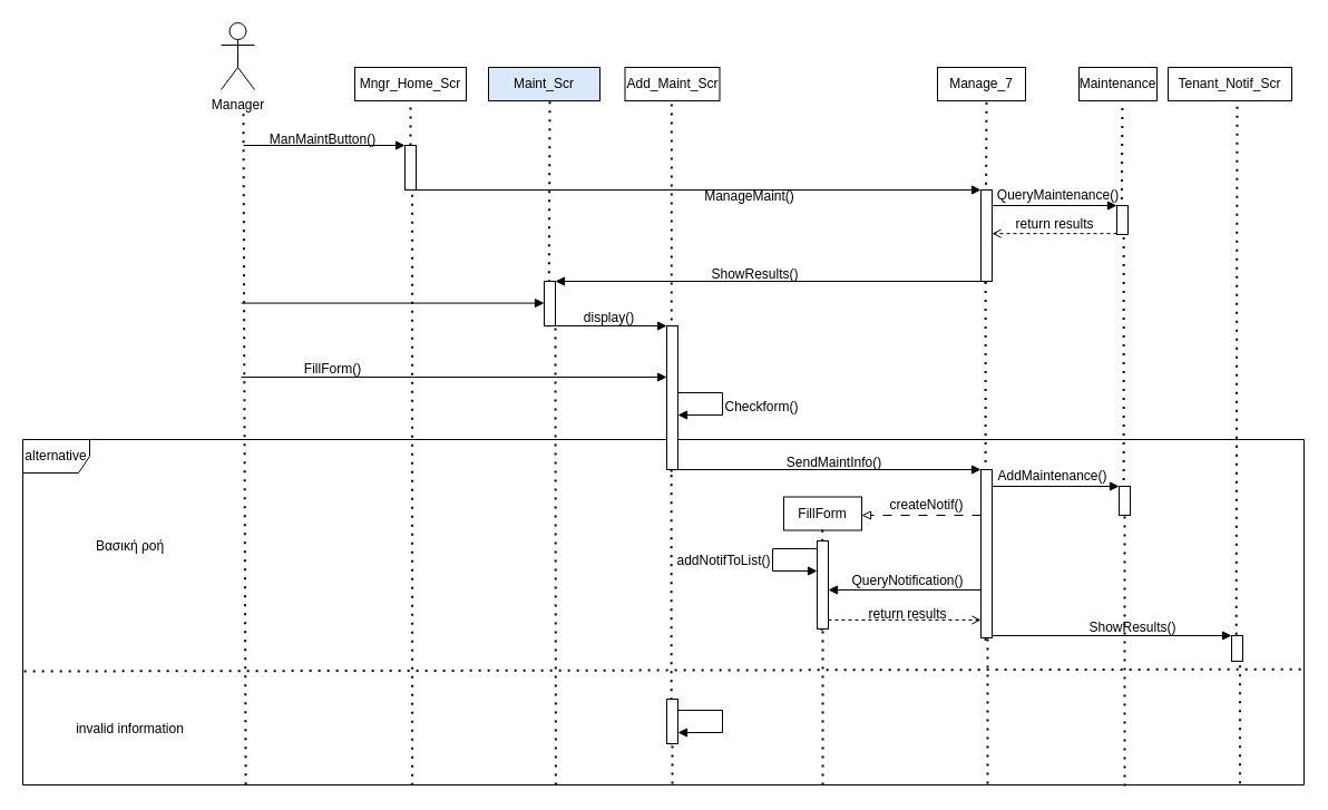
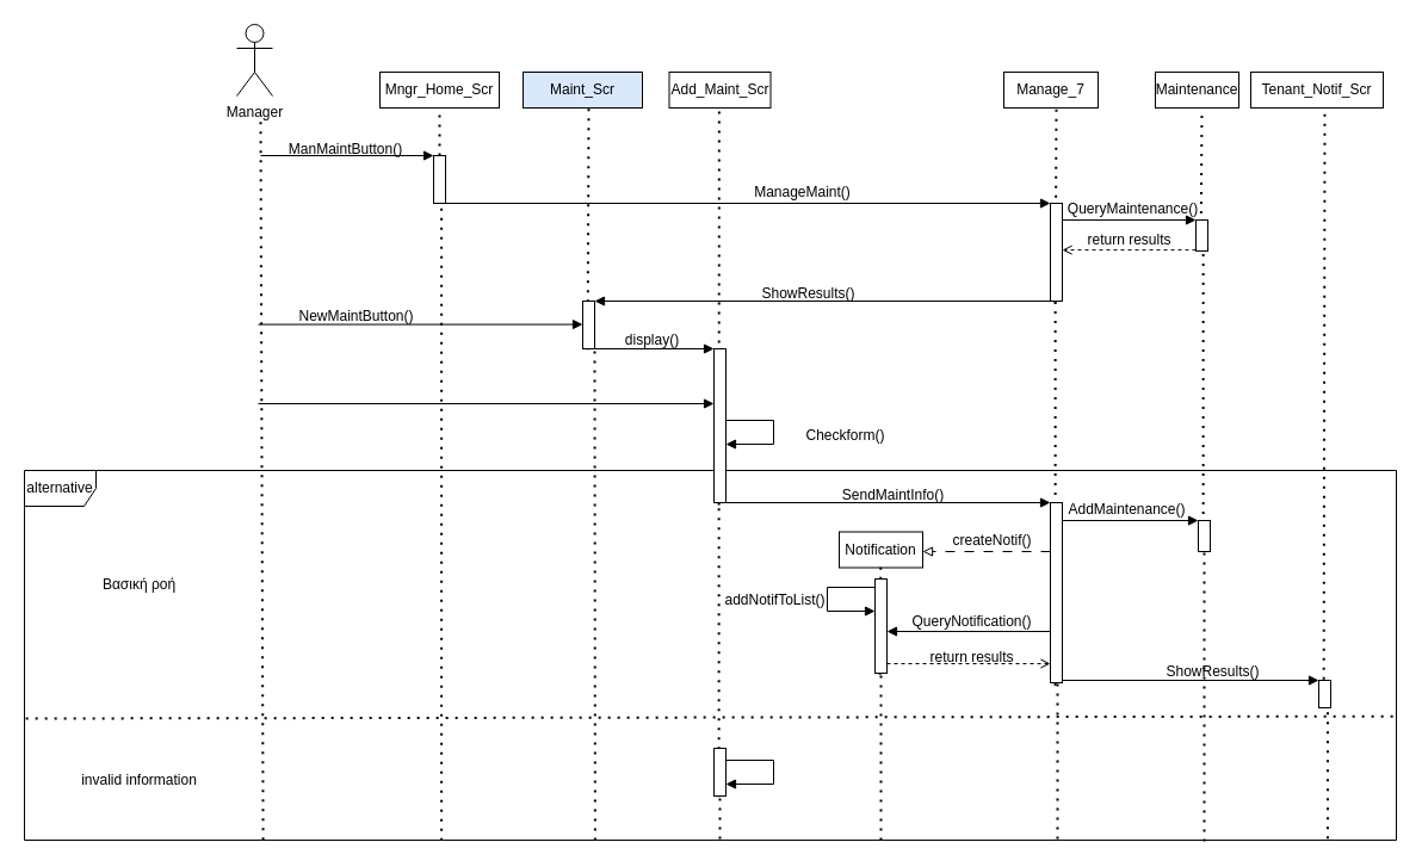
  <mxCell id="0" />
  <mxCell id="1" parent="0" />
  <mxCell id="2" value="Manager" style="shape=umlActor;verticalLabelPosition=bottom;verticalAlign=top;html=1;outlineConnect=0;" vertex="1" parent="1"><mxGeometry x="198" y="20" width="30" height="60" as="geometry" /></mxCell>
  <mxCell id="3" value="Mngr_Home_Scr" style="html=1;whiteSpace=wrap;" vertex="1" parent="1"><mxGeometry x="318" y="60" width="100" height="30" as="geometry" /></mxCell>
  <mxCell id="4" value="Maint_Scr" style="html=1;whiteSpace=wrap;fillColor=#dae8fc;" vertex="1" parent="1"><mxGeometry x="438" y="60" width="100" height="30" as="geometry" /></mxCell>
  <mxCell id="5" value="Add_Maint_Scr" style="html=1;whiteSpace=wrap;" vertex="1" parent="1"><mxGeometry x="560.5" y="60" width="85" height="30" as="geometry" /></mxCell>
  <mxCell id="6" value="Manage_7" style="html=1;whiteSpace=wrap;" vertex="1" parent="1"><mxGeometry x="841" y="60" width="79" height="30" as="geometry" /></mxCell>
  <mxCell id="7" value="Maintenance" style="html=1;whiteSpace=wrap;" vertex="1" parent="1"><mxGeometry x="968" y="60" width="70" height="30" as="geometry" /></mxCell>
  <mxCell id="8" value="Tenant_Notif_Scr" style="html=1;whiteSpace=wrap;" vertex="1" parent="1"><mxGeometry x="1048" y="60" width="111" height="30" as="geometry" /></mxCell>
  <mxCell id="9" value="" style="endArrow=none;dashed=1;html=1;dashPattern=1 3;strokeWidth=2;rounded=0;exitX=0.174;exitY=0.999;exitDx=0;exitDy=0;exitPerimeter=0;" edge="1" parent="1" source="16"><mxGeometry width="50" height="50" relative="1" as="geometry"><mxPoint x="218" y="930" as="sourcePoint" /><mxPoint x="218" y="100" as="targetPoint" /></mxGeometry></mxCell>
  <mxCell id="10" value="" style="endArrow=none;dashed=1;html=1;dashPattern=1 3;strokeWidth=2;rounded=0;" edge="1" parent="1" source="12"><mxGeometry width="50" height="50" relative="1" as="geometry"><mxPoint x="368" y="480" as="sourcePoint" /><mxPoint x="368" y="90" as="targetPoint" /></mxGeometry></mxCell>
  <mxCell id="11" value="" style="endArrow=none;dashed=1;html=1;dashPattern=1 3;strokeWidth=2;rounded=0;exitX=0.304;exitY=1.001;exitDx=0;exitDy=0;exitPerimeter=0;" edge="1" parent="1" source="16" target="12"><mxGeometry width="50" height="50" relative="1" as="geometry"><mxPoint x="368" y="930" as="sourcePoint" /><mxPoint x="368" y="90" as="targetPoint" /></mxGeometry></mxCell>
  <mxCell id="12" value="" style="html=1;points=[[0,0,0,0,5],[0,1,0,0,-5],[1,0,0,0,5],[1,1,0,0,-5]];perimeter=orthogonalPerimeter;outlineConnect=0;targetShapes=umlLifeline;portConstraint=eastwest;newEdgeStyle={&quot;curved&quot;:0,&quot;rounded&quot;:0};" vertex="1" parent="1"><mxGeometry x="363" y="130" width="10" height="40" as="geometry" /></mxCell>
  <mxCell id="13" value="" style="endArrow=block;html=1;rounded=0;endFill=1;" edge="1" parent="1" target="12"><mxGeometry width="50" height="50" relative="1" as="geometry"><mxPoint x="218" y="130" as="sourcePoint" /><mxPoint x="268" y="110" as="targetPoint" /></mxGeometry></mxCell>
  <mxCell id="14" value="ManMaintButton()" style="text;html=1;align=center;verticalAlign=middle;resizable=0;points=[];autosize=1;strokeColor=none;fillColor=none;" vertex="1" parent="1"><mxGeometry x="232" y="112" width="113" height="26" as="geometry" /></mxCell>
  <mxCell id="15" value="" style="endArrow=block;html=1;rounded=0;endFill=1;" edge="1" parent="1"><mxGeometry width="50" height="50" relative="1" as="geometry"><mxPoint x="608" y="352" as="sourcePoint" /><mxPoint x="608" y="372" as="targetPoint" /><Array as="points"><mxPoint x="648" y="352" /><mxPoint x="648" y="372" /></Array></mxGeometry></mxCell>
  <mxCell id="16" value="alternative" style="shape=umlFrame;whiteSpace=wrap;html=1;pointerEvents=0;" vertex="1" parent="1"><mxGeometry x="20" y="394" width="1150" height="310" as="geometry" /></mxCell>
  <mxCell id="17" value="" style="endArrow=none;dashed=1;html=1;dashPattern=1 3;strokeWidth=2;rounded=0;exitX=0.001;exitY=0.671;exitDx=0;exitDy=0;exitPerimeter=0;entryX=1.001;entryY=0.665;entryDx=0;entryDy=0;entryPerimeter=0;" edge="1" parent="1" source="16" target="16"><mxGeometry width="50" height="50" relative="1" as="geometry"><mxPoint x="17" y="556" as="sourcePoint" /><mxPoint x="1174" y="560" as="targetPoint" /></mxGeometry></mxCell>
  <mxCell id="18" value="Βασική ροή" style="text;html=1;align=center;verticalAlign=middle;resizable=0;points=[];autosize=1;strokeColor=none;fillColor=none;" vertex="1" parent="1"><mxGeometry x="76" y="477" width="79" height="26" as="geometry" /></mxCell>
  <mxCell id="19" value="invalid information" style="text;html=1;align=center;verticalAlign=middle;resizable=0;points=[];autosize=1;strokeColor=none;fillColor=none;" vertex="1" parent="1"><mxGeometry x="58" y="641" width="115" height="26" as="geometry" /></mxCell>
  <mxCell id="20" value="" style="endArrow=none;dashed=1;html=1;dashPattern=1 3;strokeWidth=2;rounded=0;exitX=0.414;exitY=1.016;exitDx=0;exitDy=0;exitPerimeter=0;" edge="1" parent="1" source="37"><mxGeometry width="50" height="50" relative="1" as="geometry"><mxPoint x="493" y="750" as="sourcePoint" /><mxPoint x="493" y="90" as="targetPoint" /></mxGeometry></mxCell>
  <mxCell id="21" value="" style="endArrow=none;dashed=1;html=1;dashPattern=1 3;strokeWidth=2;rounded=0;exitX=0.414;exitY=1.016;exitDx=0;exitDy=0;exitPerimeter=0;" edge="1" parent="1" source="42"><mxGeometry width="50" height="50" relative="1" as="geometry"><mxPoint x="603.38" y="764" as="sourcePoint" /><mxPoint x="602.38" y="90" as="targetPoint" /></mxGeometry></mxCell>
  <mxCell id="22" value="" style="endArrow=none;dashed=1;html=1;dashPattern=1 3;strokeWidth=2;rounded=0;exitX=0.414;exitY=1.016;exitDx=0;exitDy=0;exitPerimeter=0;" edge="1" parent="1" source="26"><mxGeometry width="50" height="50" relative="1" as="geometry"><mxPoint x="886" y="764" as="sourcePoint" /><mxPoint x="885" y="90" as="targetPoint" /></mxGeometry></mxCell>
  <mxCell id="23" value="" style="endArrow=none;dashed=1;html=1;dashPattern=1 3;strokeWidth=2;rounded=0;exitX=0.414;exitY=1.016;exitDx=0;exitDy=0;exitPerimeter=0;" edge="1" parent="1" source="30"><mxGeometry width="50" height="50" relative="1" as="geometry"><mxPoint x="1008" y="766" as="sourcePoint" /><mxPoint x="1007" y="92" as="targetPoint" /></mxGeometry></mxCell>
  <mxCell id="24" value="" style="endArrow=none;dashed=1;html=1;dashPattern=1 3;strokeWidth=2;rounded=0;exitX=0.414;exitY=1.016;exitDx=0;exitDy=0;exitPerimeter=0;" edge="1" parent="1" source="69"><mxGeometry width="50" height="50" relative="1" as="geometry"><mxPoint x="1111" y="764" as="sourcePoint" /><mxPoint x="1110" y="90" as="targetPoint" /></mxGeometry></mxCell>
  <mxCell id="25" value="" style="endArrow=none;dashed=1;html=1;dashPattern=1 3;strokeWidth=2;rounded=0;exitX=0.414;exitY=1.016;exitDx=0;exitDy=0;exitPerimeter=0;" edge="1" parent="1" source="49" target="26"><mxGeometry width="50" height="50" relative="1" as="geometry"><mxPoint x="886" y="764" as="sourcePoint" /><mxPoint x="885" y="90" as="targetPoint" /></mxGeometry></mxCell>
  <mxCell id="26" value="" style="html=1;points=[[0,0,0,0,5],[0,1,0,0,-5],[1,0,0,0,5],[1,1,0,0,-5]];perimeter=orthogonalPerimeter;outlineConnect=0;targetShapes=umlLifeline;portConstraint=eastwest;newEdgeStyle={&quot;curved&quot;:0,&quot;rounded&quot;:0};" vertex="1" parent="1"><mxGeometry x="880" y="170" width="10" height="82" as="geometry" /></mxCell>
  <mxCell id="27" value="" style="endArrow=block;html=1;rounded=0;endFill=1;" edge="1" parent="1" source="12" target="26"><mxGeometry width="50" height="50" relative="1" as="geometry"><mxPoint x="375" y="170" as="sourcePoint" /><mxPoint x="520" y="170" as="targetPoint" /></mxGeometry></mxCell>
- <mxCell id="28" value="ManageMaint()" style="text;html=1;align=center;verticalAlign=middle;resizable=0;points=[];autosize=1;strokeColor=none;fillColor=none;" vertex="1" parent="1"><mxGeometry x="622" y="163" width="99" height="26" as="geometry" /></mxCell>
+ <mxCell id="28" value="ManageMaint()" style="text;html=1;align=center;verticalAlign=middle;resizable=0;points=[];autosize=1;strokeColor=none;fillColor=none;" vertex="1" parent="1"><mxGeometry x="622" y="148" width="99" height="26" as="geometry" /></mxCell>
  <mxCell id="29" value="" style="endArrow=none;dashed=1;html=1;dashPattern=1 3;strokeWidth=2;rounded=0;exitX=0.414;exitY=1.016;exitDx=0;exitDy=0;exitPerimeter=0;" edge="1" parent="1" source="53" target="30"><mxGeometry width="50" height="50" relative="1" as="geometry"><mxPoint x="1008" y="766" as="sourcePoint" /><mxPoint x="1007" y="92" as="targetPoint" /></mxGeometry></mxCell>
  <mxCell id="30" value="" style="html=1;points=[[0,0,0,0,5],[0,1,0,0,-5],[1,0,0,0,5],[1,1,0,0,-5]];perimeter=orthogonalPerimeter;outlineConnect=0;targetShapes=umlLifeline;portConstraint=eastwest;newEdgeStyle={&quot;curved&quot;:0,&quot;rounded&quot;:0};" vertex="1" parent="1"><mxGeometry x="1002" y="184" width="10" height="26" as="geometry" /></mxCell>
  <mxCell id="31" value="" style="endArrow=block;html=1;rounded=0;endFill=1;" edge="1" parent="1" target="30"><mxGeometry width="50" height="50" relative="1" as="geometry"><mxPoint x="890" y="184" as="sourcePoint" /><mxPoint x="1397" y="184" as="targetPoint" /></mxGeometry></mxCell>
  <mxCell id="32" value="QueryMaintenance()" style="text;html=1;align=center;verticalAlign=middle;resizable=0;points=[];autosize=1;strokeColor=none;fillColor=none;" vertex="1" parent="1"><mxGeometry x="885" y="162" width="127" height="26" as="geometry" /></mxCell>
  <mxCell id="33" value="" style="endArrow=open;html=1;rounded=0;endFill=0;dashed=1;" edge="1" parent="1"><mxGeometry width="50" height="50" relative="1" as="geometry"><mxPoint x="1002" y="209.13" as="sourcePoint" /><mxPoint x="890" y="209.13" as="targetPoint" /></mxGeometry></mxCell>
  <mxCell id="34" value="return results" style="text;html=1;align=center;verticalAlign=middle;resizable=0;points=[];autosize=1;strokeColor=none;fillColor=none;" vertex="1" parent="1"><mxGeometry x="902" y="188" width="88" height="26" as="geometry" /></mxCell>
  <mxCell id="35" value="" style="endArrow=block;html=1;rounded=0;endFill=1;" edge="1" parent="1" target="37"><mxGeometry width="50" height="50" relative="1" as="geometry"><mxPoint x="880" y="252" as="sourcePoint" /><mxPoint x="655" y="246" as="targetPoint" /></mxGeometry></mxCell>
  <mxCell id="36" value="" style="endArrow=none;dashed=1;html=1;dashPattern=1 3;strokeWidth=2;rounded=0;exitX=0.416;exitY=1;exitDx=0;exitDy=0;exitPerimeter=0;" edge="1" parent="1" source="16" target="37"><mxGeometry width="50" height="50" relative="1" as="geometry"><mxPoint x="494" y="764" as="sourcePoint" /><mxPoint x="493" y="90" as="targetPoint" /></mxGeometry></mxCell>
  <mxCell id="37" value="" style="html=1;points=[[0,0,0,0,5],[0,1,0,0,-5],[1,0,0,0,5],[1,1,0,0,-5]];perimeter=orthogonalPerimeter;outlineConnect=0;targetShapes=umlLifeline;portConstraint=eastwest;newEdgeStyle={&quot;curved&quot;:0,&quot;rounded&quot;:0};" vertex="1" parent="1"><mxGeometry x="488" y="252" width="10" height="40" as="geometry" /></mxCell>
  <mxCell id="38" value="ShowResults()" style="text;html=1;align=center;verticalAlign=middle;resizable=0;points=[];autosize=1;strokeColor=none;fillColor=none;" vertex="1" parent="1"><mxGeometry x="629" y="233" width="96" height="26" as="geometry" /></mxCell>
  <mxCell id="39" value="" style="endArrow=block;html=1;rounded=0;endFill=1;" edge="1" parent="1" target="37"><mxGeometry width="50" height="50" relative="1" as="geometry"><mxPoint x="216" y="271.57" as="sourcePoint" /><mxPoint x="487" y="272" as="targetPoint" /></mxGeometry></mxCell>
+ <mxCell id="40" value="NewMaintButton()" style="text;html=1;align=center;verticalAlign=middle;resizable=0;points=[];autosize=1;strokeColor=none;fillColor=none;" vertex="1" parent="1"><mxGeometry x="241" y="252" width="114" height="26" as="geometry" /></mxCell>
  <mxCell id="41" value="" style="endArrow=none;dashed=1;html=1;dashPattern=1 3;strokeWidth=2;rounded=0;exitX=0.414;exitY=1.016;exitDx=0;exitDy=0;exitPerimeter=0;" edge="1" parent="1" source="73" target="42"><mxGeometry width="50" height="50" relative="1" as="geometry"><mxPoint x="603.38" y="764" as="sourcePoint" /><mxPoint x="602.38" y="90" as="targetPoint" /></mxGeometry></mxCell>
  <mxCell id="42" value="" style="html=1;points=[[0,0,0,0,5],[0,1,0,0,-5],[1,0,0,0,5],[1,1,0,0,-5]];perimeter=orthogonalPerimeter;outlineConnect=0;targetShapes=umlLifeline;portConstraint=eastwest;newEdgeStyle={&quot;curved&quot;:0,&quot;rounded&quot;:0};" vertex="1" parent="1"><mxGeometry x="598" y="292" width="10" height="129" as="geometry" /></mxCell>
  <mxCell id="43" value="" style="endArrow=block;html=1;rounded=0;endFill=1;" edge="1" parent="1" source="37" target="42"><mxGeometry width="50" height="50" relative="1" as="geometry"><mxPoint x="498" y="291.13" as="sourcePoint" /><mxPoint x="598" y="291" as="targetPoint" /></mxGeometry></mxCell>
  <mxCell id="44" value="display()" style="text;html=1;align=center;verticalAlign=middle;resizable=0;points=[];autosize=1;strokeColor=none;fillColor=none;" vertex="1" parent="1"><mxGeometry x="514" y="272" width="63" height="26" as="geometry" /></mxCell>
  <mxCell id="45" value="" style="endArrow=block;html=1;rounded=0;endFill=1;" edge="1" parent="1" target="42"><mxGeometry width="50" height="50" relative="1" as="geometry"><mxPoint x="216" y="338" as="sourcePoint" /><mxPoint x="596" y="338" as="targetPoint" /></mxGeometry></mxCell>
- <mxCell id="46" value="FillForm()" style="text;html=1;align=center;verticalAlign=middle;resizable=0;points=[];autosize=1;strokeColor=none;fillColor=none;" vertex="1" parent="1"><mxGeometry x="263.5" y="318" width="69" height="26" as="geometry" /></mxCell>
- <mxCell id="47" value="Checkform()" style="text;html=1;align=center;verticalAlign=middle;resizable=0;points=[];autosize=1;strokeColor=none;fillColor=none;" vertex="1" parent="1"><mxGeometry x="641" y="352" width="84" height="26" as="geometry" /></mxCell>
+ <mxCell id="47" value="Checkform()" style="text;html=1;align=center;verticalAlign=middle;resizable=0;points=[];autosize=1;strokeColor=none;fillColor=none;" vertex="1" parent="1"><mxGeometry x="666" y="352" width="84" height="26" as="geometry" /></mxCell>
  <mxCell id="48" value="" style="endArrow=none;dashed=1;html=1;dashPattern=1 3;strokeWidth=2;rounded=0;" edge="1" parent="1" target="49"><mxGeometry width="50" height="50" relative="1" as="geometry"><mxPoint x="886" y="703" as="sourcePoint" /><mxPoint x="886" y="252" as="targetPoint" /></mxGeometry></mxCell>
  <mxCell id="49" value="" style="html=1;points=[[0,0,0,0,5],[0,1,0,0,-5],[1,0,0,0,5],[1,1,0,0,-5]];perimeter=orthogonalPerimeter;outlineConnect=0;targetShapes=umlLifeline;portConstraint=eastwest;newEdgeStyle={&quot;curved&quot;:0,&quot;rounded&quot;:0};" vertex="1" parent="1"><mxGeometry x="880" y="421" width="10" height="151" as="geometry" /></mxCell>
  <mxCell id="50" value="" style="endArrow=block;html=1;rounded=0;endFill=1;" edge="1" parent="1" target="49"><mxGeometry width="50" height="50" relative="1" as="geometry"><mxPoint x="608" y="421" as="sourcePoint" /><mxPoint x="877" y="421" as="targetPoint" /></mxGeometry></mxCell>
  <mxCell id="51" value="SendMaintInfo()" style="text;html=1;align=center;verticalAlign=middle;resizable=0;points=[];autosize=1;strokeColor=none;fillColor=none;" vertex="1" parent="1"><mxGeometry x="696" y="402" width="103" height="26" as="geometry" /></mxCell>
  <mxCell id="52" value="" style="endArrow=none;dashed=1;html=1;dashPattern=1 3;strokeWidth=2;rounded=0;" edge="1" parent="1" target="53"><mxGeometry width="50" height="50" relative="1" as="geometry"><mxPoint x="1009" y="705" as="sourcePoint" /><mxPoint x="1008" y="210" as="targetPoint" /></mxGeometry></mxCell>
  <mxCell id="53" value="" style="html=1;points=[[0,0,0,0,5],[0,1,0,0,-5],[1,0,0,0,5],[1,1,0,0,-5]];perimeter=orthogonalPerimeter;outlineConnect=0;targetShapes=umlLifeline;portConstraint=eastwest;newEdgeStyle={&quot;curved&quot;:0,&quot;rounded&quot;:0};" vertex="1" parent="1"><mxGeometry x="1004" y="436" width="10" height="26" as="geometry" /></mxCell>
  <mxCell id="54" value="" style="endArrow=block;html=1;rounded=0;endFill=1;" edge="1" parent="1" target="53"><mxGeometry width="50" height="50" relative="1" as="geometry"><mxPoint x="890" y="436" as="sourcePoint" /><mxPoint x="1162" y="436" as="targetPoint" /></mxGeometry></mxCell>
  <mxCell id="55" value="AddMaintenance()" style="text;html=1;align=center;verticalAlign=middle;resizable=0;points=[];autosize=1;strokeColor=none;fillColor=none;" vertex="1" parent="1"><mxGeometry x="886" y="414" width="116" height="26" as="geometry" /></mxCell>
- <mxCell id="56" value="FillForm" style="html=1;whiteSpace=wrap;" vertex="1" parent="1"><mxGeometry x="703" y="445.5" width="70" height="30" as="geometry" /></mxCell>
+ <mxCell id="56" value="Notification" style="html=1;whiteSpace=wrap;" vertex="1" parent="1"><mxGeometry x="703" y="445.5" width="70" height="30" as="geometry" /></mxCell>
  <mxCell id="57" value="" style="endArrow=block;html=1;rounded=0;endFill=0;dashed=1;dashPattern=8 8;" edge="1" parent="1"><mxGeometry width="50" height="50" relative="1" as="geometry"><mxPoint x="880" y="462" as="sourcePoint" /><mxPoint x="773" y="462" as="targetPoint" /></mxGeometry></mxCell>
  <mxCell id="58" value="createNotif()" style="text;html=1;align=center;verticalAlign=middle;resizable=0;points=[];autosize=1;strokeColor=none;fillColor=none;" vertex="1" parent="1"><mxGeometry x="789" y="440" width="84" height="26" as="geometry" /></mxCell>
  <mxCell id="59" value="" style="endArrow=block;html=1;rounded=0;endFill=1;" edge="1" parent="1"><mxGeometry width="50" height="50" relative="1" as="geometry"><mxPoint x="733" y="492" as="sourcePoint" /><mxPoint x="733" y="512" as="targetPoint" /><Array as="points"><mxPoint x="693" y="492" /><mxPoint x="693" y="512" /></Array></mxGeometry></mxCell>
  <mxCell id="60" value="" style="endArrow=none;dashed=1;html=1;dashPattern=1 3;strokeWidth=2;rounded=0;exitX=0.414;exitY=1.016;exitDx=0;exitDy=0;exitPerimeter=0;" edge="1" parent="1" source="63"><mxGeometry width="50" height="50" relative="1" as="geometry"><mxPoint x="738.17" y="814" as="sourcePoint" /><mxPoint x="737.79" y="471" as="targetPoint" /></mxGeometry></mxCell>
  <mxCell id="61" value="addNotifToList()" style="text;html=1;align=center;verticalAlign=middle;resizable=0;points=[];autosize=1;strokeColor=none;fillColor=none;" vertex="1" parent="1"><mxGeometry x="598" y="490" width="102" height="26" as="geometry" /></mxCell>
  <mxCell id="62" value="" style="endArrow=none;dashed=1;html=1;dashPattern=1 3;strokeWidth=2;rounded=0;" edge="1" parent="1" target="63"><mxGeometry width="50" height="50" relative="1" as="geometry"><mxPoint x="738" y="704" as="sourcePoint" /><mxPoint x="737.79" y="471" as="targetPoint" /></mxGeometry></mxCell>
  <mxCell id="63" value="" style="html=1;points=[[0,0,0,0,5],[0,1,0,0,-5],[1,0,0,0,5],[1,1,0,0,-5]];perimeter=orthogonalPerimeter;outlineConnect=0;targetShapes=umlLifeline;portConstraint=eastwest;newEdgeStyle={&quot;curved&quot;:0,&quot;rounded&quot;:0};" vertex="1" parent="1"><mxGeometry x="733" y="485" width="10" height="79" as="geometry" /></mxCell>
  <mxCell id="64" value="" style="endArrow=block;html=1;rounded=0;endFill=1;" edge="1" parent="1" target="63"><mxGeometry width="50" height="50" relative="1" as="geometry"><mxPoint x="880" y="529" as="sourcePoint" /><mxPoint x="761" y="529" as="targetPoint" /></mxGeometry></mxCell>
  <mxCell id="65" value="&lt;div&gt;QueryN&lt;span style=&quot;background-color: transparent; color: light-dark(rgb(0, 0, 0), rgb(255, 255, 255));&quot;&gt;otification()&lt;/span&gt;&lt;/div&gt;" style="text;html=1;align=center;verticalAlign=middle;resizable=0;points=[];autosize=1;strokeColor=none;fillColor=none;" vertex="1" parent="1"><mxGeometry x="755" y="508" width="118" height="26" as="geometry" /></mxCell>
  <mxCell id="66" value="" style="endArrow=open;html=1;rounded=0;endFill=0;dashed=1;" edge="1" parent="1"><mxGeometry width="50" height="50" relative="1" as="geometry"><mxPoint x="743" y="556" as="sourcePoint" /><mxPoint x="880" y="556" as="targetPoint" /></mxGeometry></mxCell>
  <mxCell id="67" value="return results" style="text;html=1;align=center;verticalAlign=middle;resizable=0;points=[];autosize=1;strokeColor=none;fillColor=none;" vertex="1" parent="1"><mxGeometry x="770" y="538" width="88" height="26" as="geometry" /></mxCell>
  <mxCell id="68" value="" style="endArrow=none;dashed=1;html=1;dashPattern=1 3;strokeWidth=2;rounded=0;exitX=0.95;exitY=0.996;exitDx=0;exitDy=0;exitPerimeter=0;" edge="1" parent="1" source="16" target="69"><mxGeometry width="50" height="50" relative="1" as="geometry"><mxPoint x="1111" y="764" as="sourcePoint" /><mxPoint x="1110" y="90" as="targetPoint" /></mxGeometry></mxCell>
  <mxCell id="69" value="" style="html=1;points=[[0,0,0,0,5],[0,1,0,0,-5],[1,0,0,0,5],[1,1,0,0,-5]];perimeter=orthogonalPerimeter;outlineConnect=0;targetShapes=umlLifeline;portConstraint=eastwest;newEdgeStyle={&quot;curved&quot;:0,&quot;rounded&quot;:0};" vertex="1" parent="1"><mxGeometry x="1105" y="570" width="10" height="23" as="geometry" /></mxCell>
  <mxCell id="70" value="" style="endArrow=block;html=1;rounded=0;endFill=1;" edge="1" parent="1" source="49" target="69"><mxGeometry width="50" height="50" relative="1" as="geometry"><mxPoint x="902" y="576" as="sourcePoint" /><mxPoint x="1016" y="576" as="targetPoint" /></mxGeometry></mxCell>
  <mxCell id="71" value="ShowResults()" style="text;html=1;align=center;verticalAlign=middle;resizable=0;points=[];autosize=1;strokeColor=none;fillColor=none;" vertex="1" parent="1"><mxGeometry x="968" y="550" width="96" height="26" as="geometry" /></mxCell>
  <mxCell id="72" value="" style="endArrow=none;dashed=1;html=1;dashPattern=1 3;strokeWidth=2;rounded=0;" edge="1" parent="1" target="73"><mxGeometry width="50" height="50" relative="1" as="geometry"><mxPoint x="603" y="703" as="sourcePoint" /><mxPoint x="603" y="421" as="targetPoint" /></mxGeometry></mxCell>
  <mxCell id="73" value="" style="html=1;points=[[0,0,0,0,5],[0,1,0,0,-5],[1,0,0,0,5],[1,1,0,0,-5]];perimeter=orthogonalPerimeter;outlineConnect=0;targetShapes=umlLifeline;portConstraint=eastwest;newEdgeStyle={&quot;curved&quot;:0,&quot;rounded&quot;:0};" vertex="1" parent="1"><mxGeometry x="598" y="627" width="10" height="40" as="geometry" /></mxCell>
  <mxCell id="74" value="" style="endArrow=block;html=1;rounded=0;endFill=1;" edge="1" parent="1"><mxGeometry width="50" height="50" relative="1" as="geometry"><mxPoint x="608" y="637" as="sourcePoint" /><mxPoint x="608" y="657" as="targetPoint" /><Array as="points"><mxPoint x="648" y="637" /><mxPoint x="648" y="657" /></Array></mxGeometry></mxCell>
